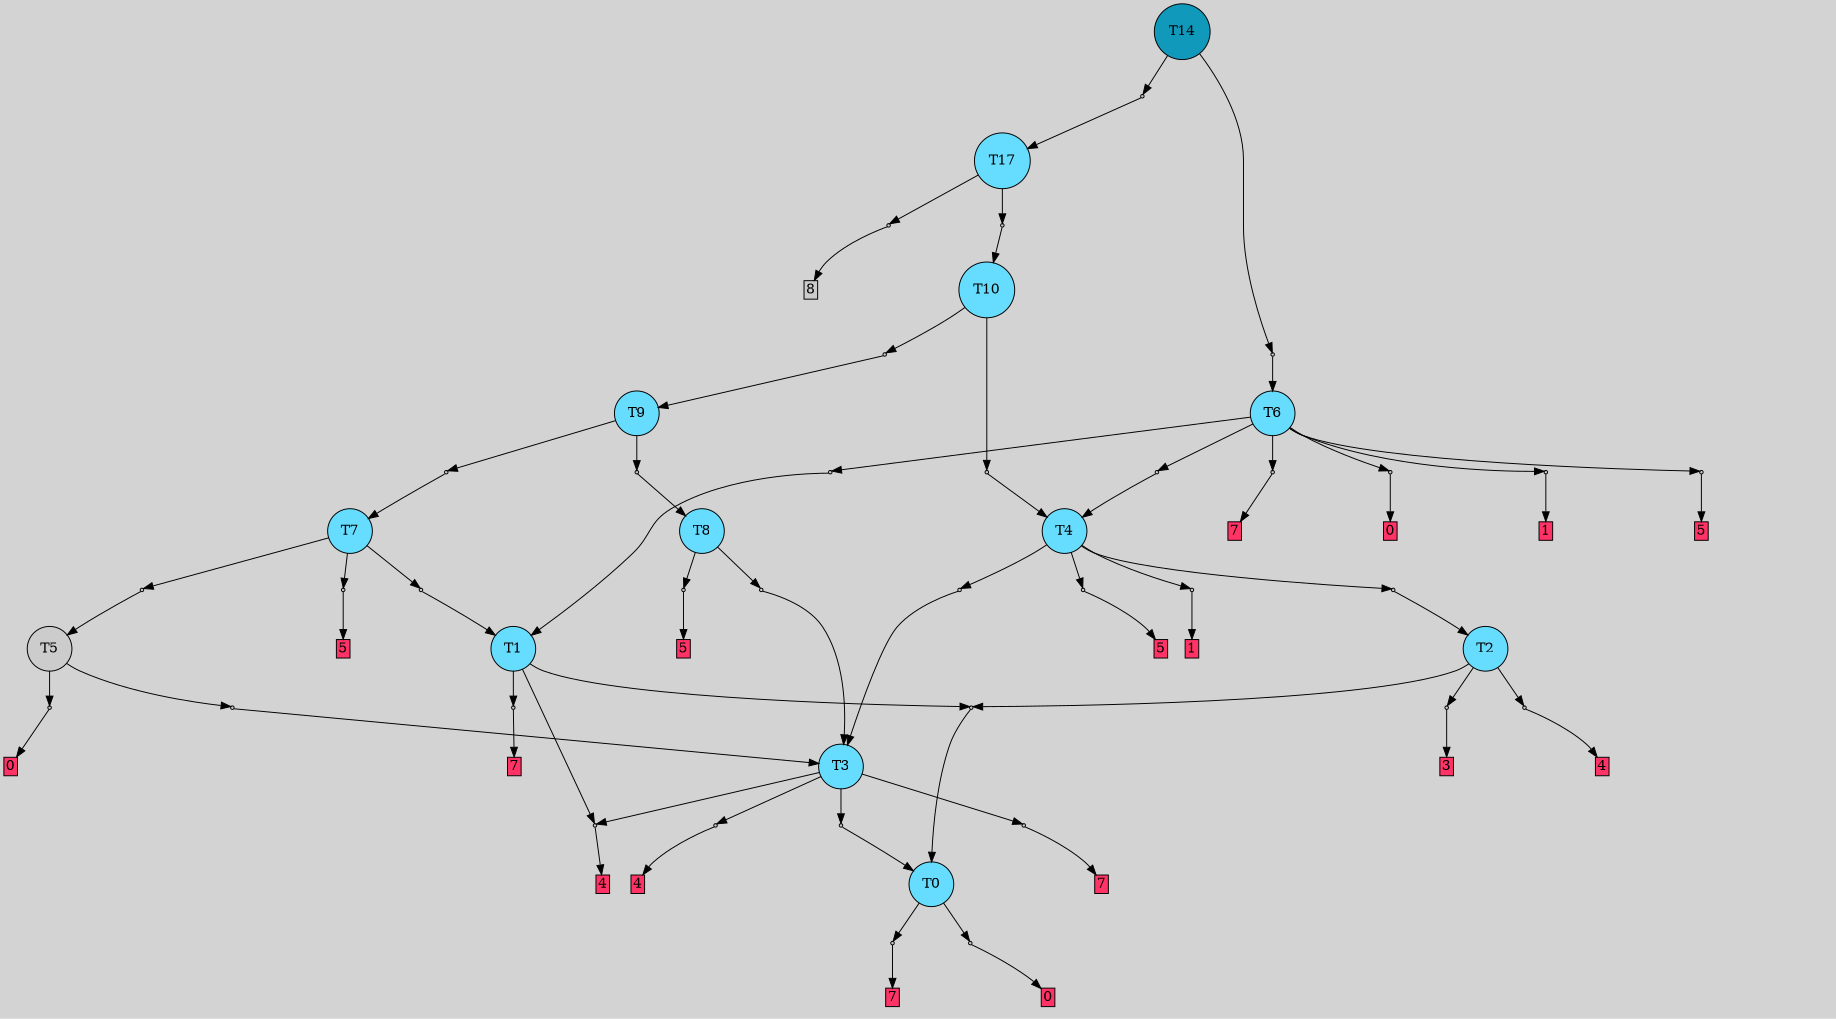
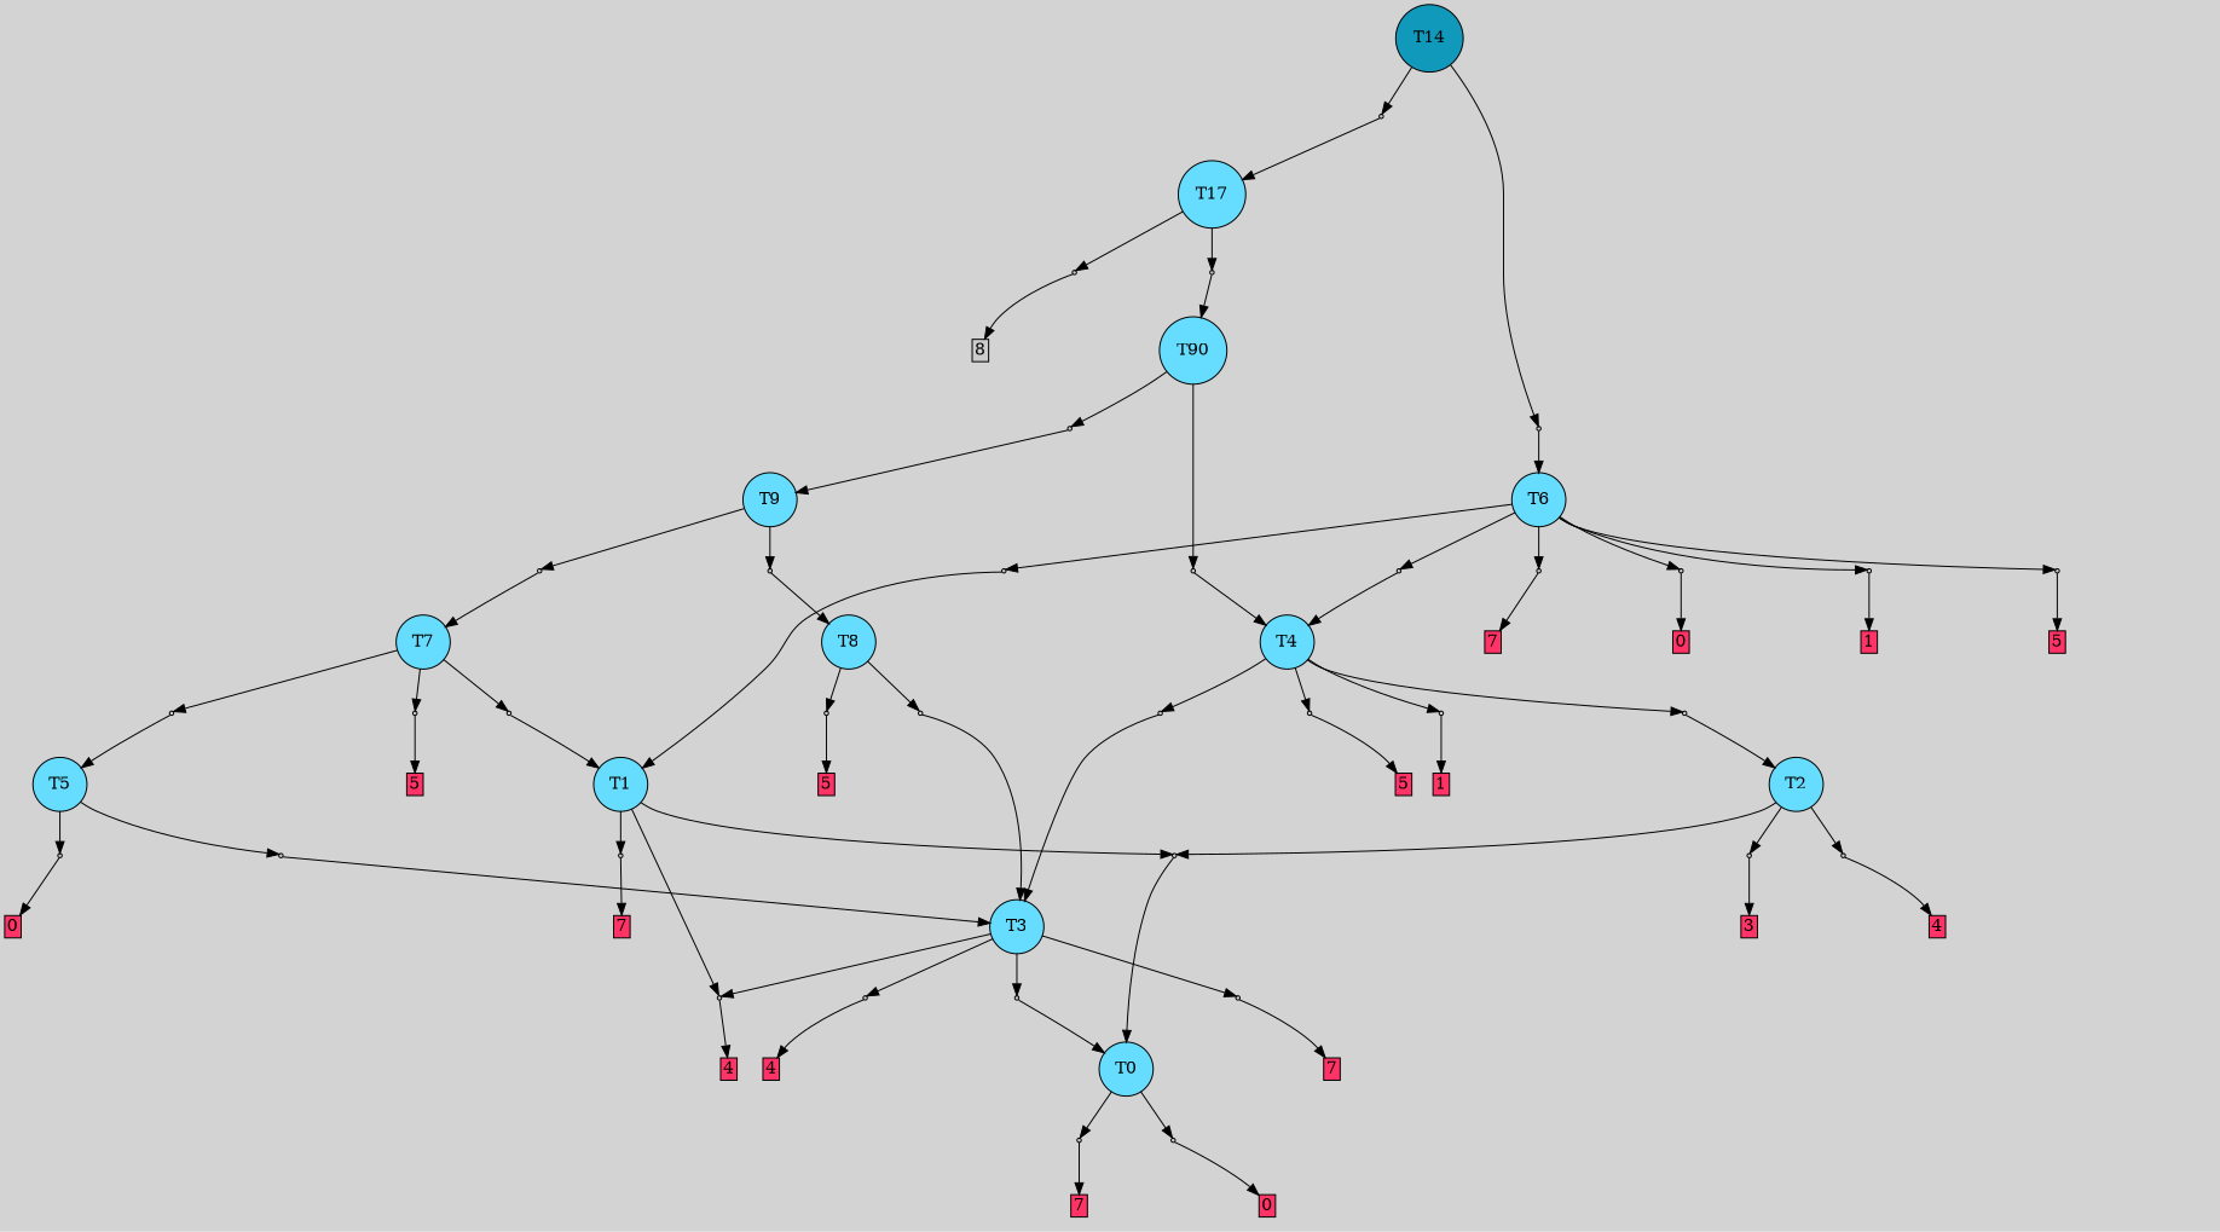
  digraph {
    bgcolor=lightgray
    node [fillcolor="#cccccc" shape=box style=filled]
    n1 [fillcolor="#1199bb" label=T14 shape=circle]
    P33 [shape=point]
    P34 [shape=point]
    T0 [fillcolor="#66ddff" shape=circle]
    P0 [shape=point]
    P1 [shape=point]
    n7 [label="1|0&1|1#2|0&#92;n" style=invis fillcolor=""]
    n8 [fillcolor="#ff3366" height=0 label=7 margin=0.03 width=0]
    n9 [label="7|0&2|2#1|5&#92;n" style=invis fillcolor=""]
    n10 [fillcolor="#ff3366" height=0 label=0 margin=0.03 width=0]
    T1 [fillcolor="#66ddff" shape=circle]
    P2 [shape=point]
    P3 [shape=point]
    P4 [shape=point]
    n15 [label="1|0&1|1#2|0&#92;n" style=invis fillcolor=""]
    n16 [fillcolor="#ff3366" height=0 label=7 margin=0.03 width=0]
    n17 [label="4|0&1|0#0|1&#92;n" style=invis fillcolor=""]
    n18 [fillcolor="#ff3366" height=0 label=4 margin=0.03 width=0]
    n19 [label="2|0&3|7#1|3&#92;n" style=invis fillcolor=""]
    T2 [fillcolor="#66ddff" shape=circle]
    P5 [shape=point]
    P6 [shape=point]
    n23 [label="1|0&3|1#1|4&#92;n" style=invis fillcolor=""]
    n24 [fillcolor="#ff3366" height=0 label=3 margin=0.03 width=0]
    n25 [label="1|0&1|0#0|1&#92;n" style=invis fillcolor=""]
    n26 [fillcolor="#ff3366" height=0 label=4 margin=0.03 width=0]
    T3 [fillcolor="#66ddff" shape=circle]
    P7 [shape=point]
    P8 [shape=point]
    P9 [shape=point]
    n31 [label="4|0&1|4#0|1&#92;n" style=invis fillcolor=""]
    n32 [fillcolor="#ff3366" height=0 label=4 margin=0.03 width=0]
    n33 [label="2|0&4|0#3|4&#92;n" style=invis fillcolor=""]
    n34 [fillcolor="#ff3366" height=0 label=7 margin=0.03 width=0]
    n35 [label="2|0&3|7#1|3&#92;n" style=invis fillcolor=""]
    T4 [fillcolor="#66ddff" shape=circle]
    P10 [shape=point]
    P11 [shape=point]
    P12 [shape=point]
    P13 [shape=point]
    n41 [label="3|0&3|1#0|1&#92;n" style=invis fillcolor=""]
    n42 [fillcolor="#ff3366" height=0 label=1 margin=0.03 width=0]
    n43 [label="2|0&4|1#4|6&#92;n" style=invis fillcolor=""]
    n44 [label="3|0&3|2#0|6&#92;n" style=invis fillcolor=""]
    n45 [fillcolor="#ff3366" height=0 label=5 margin=0.03 width=0]
    n46 [label="2|0&4|1#4|3&#92;n" style=invis fillcolor=""]
-   T5 [shape=circle]
+   T5 [fillcolor="#66ddff" shape=circle]
    P14 [shape=point]
    P15 [shape=point]
    n50 [label="2|0&4|1#4|6&#92;n" style=invis fillcolor=""]
    n51 [fillcolor="#ff3366" height=0 label=0 margin=0.03 width=0]
    n52 [label="2|0&4|1#4|3&#92;n" style=invis fillcolor=""]
    T6 [fillcolor="#66ddff" shape=circle]
    P16 [shape=point]
    P17 [shape=point]
    P18 [shape=point]
    P19 [shape=point]
    P20 [shape=point]
    P21 [shape=point]
    n60 [label="3|0&3|1#0|1&#92;n" style=invis fillcolor=""]
    n61 [fillcolor="#ff3366" height=0 label=1 margin=0.03 width=0]
    n62 [label="3|0&3|2#0|3&#92;n" style=invis fillcolor=""]
    n63 [fillcolor="#ff3366" height=0 label=5 margin=0.03 width=0]
    n64 [label="8|0&3|3#2|1&#92;n" style=invis fillcolor=""]
    n65 [fillcolor="#ff3366" height=0 label=7 margin=0.03 width=0]
    n66 [label="8|0&1|0#1|2&#92;n" style=invis fillcolor=""]
    n67 [label="8|0&2|6#4|6&#92;n" style=invis fillcolor=""]
    n68 [label="2|0&4|1#4|6&#92;n" style=invis fillcolor=""]
    n69 [fillcolor="#ff3366" height=0 label=0 margin=0.03 width=0]
    T7 [fillcolor="#66ddff" shape=circle]
    P22 [shape=point]
    P23 [shape=point]
    P24 [shape=point]
    n74 [label="2|0&4|1#4|6&#92;n" style=invis fillcolor=""]
    n75 [label="8|0&2|6#4|1&#92;n" style=invis fillcolor=""]
    n76 [label="3|0&3|2#0|3&#92;n" style=invis fillcolor=""]
    n77 [fillcolor="#ff3366" height=0 label=5 margin=0.03 width=0]
    T8 [fillcolor="#66ddff" shape=circle]
    P25 [shape=point]
    P26 [shape=point]
    n81 [label="3|0&3|2#0|3&#92;n" style=invis fillcolor=""]
    n82 [fillcolor="#ff3366" height=0 label=5 margin=0.03 width=0]
    n83 [label="2|6&3|6#4|7&#92;n2|0&2|7#0|6&#92;n" style=invis fillcolor=""]
    T9 [fillcolor="#66ddff" shape=circle]
    P27 [shape=point]
    P28 [shape=point]
    n87 [label="8|0&4|3#4|1&#92;n" style=invis fillcolor=""]
    n88 [label="8|0&4|0#1|2&#92;n" style=invis fillcolor=""]
-   T10 [fillcolor="#66ddff" shape=circle]
+   T10 [fillcolor="#66ddff" shape=circle label=T90]
    P29 [shape=point]
    P30 [shape=point]
    n92 [label="2|0&4|3#4|3&#92;n" style=invis fillcolor=""]
    n93 [label="3|0&3|3#0|1&#92;n" style=invis fillcolor=""]
    n94 [fillcolor="#66ddff" label=T17 shape=circle]
    P31 [shape=point]
    P32 [shape=point]
    n97 [label="8|0&4|0#1|2&#92;n" style=invis fillcolor=""]
    n98 [label="8|0&1|6#1|5&#92;n" style=invis fillcolor=""]
    n99 [height=0 label=8 margin=0.03 width=0]
    n100 [label="2|0&3|4#1|3&#92;n" style=invis fillcolor=""]
    n101 [label="1|0&4|3#3|3&#92;n" style=invis fillcolor=""]
    subgraph sub_1 {
      rank=same
      n1
    }
    n1 -> P33
    n1 -> P34
    P33 -> n94
    P33 -> n100 [style=invis]
    P34 -> T6
    P34 -> n101 [style=invis]
    T0 -> P0
    T0 -> P1
    P0 -> n7 [style=invis]
    P0 -> n8
    P1 -> n9 [style=invis]
    P1 -> n10
    T1 -> P2
    T1 -> P3
    T1 -> P4
    P2 -> n15 [style=invis]
    P2 -> n16
    P3 -> n17 [style=invis]
    P3 -> n18
    P4 -> T0
    P4 -> n19 [style=invis]
    T2 -> P4
    T2 -> P5
    T2 -> P6
    P5 -> n23 [style=invis]
    P5 -> n24
    P6 -> n25 [style=invis]
    P6 -> n26
    T3 -> P3
    T3 -> P7
    T3 -> P8
    T3 -> P9
    P7 -> n31 [style=invis]
    P7 -> n32
    P8 -> n33 [style=invis]
    P8 -> n34
    P9 -> T0
    P9 -> n35 [style=invis]
    T4 -> P10
    T4 -> P11
    T4 -> P12
    T4 -> P13
    P10 -> n41 [style=invis]
    P10 -> n42
    P11 -> T2
    P11 -> n43 [style=invis]
    P12 -> n44 [style=invis]
    P12 -> n45
    P13 -> T3
    P13 -> n46 [style=invis]
    T5 -> P14
    T5 -> P15
    P14 -> n50 [style=invis]
    P14 -> n51
    P15 -> T3
    P15 -> n52 [style=invis]
    T6 -> P16
    T6 -> P17
    T6 -> P18
    T6 -> P19
    T6 -> P20
    T6 -> P21
    P16 -> n60 [style=invis]
    P16 -> n61
    P17 -> n62 [style=invis]
    P17 -> n63
    P18 -> n64 [style=invis]
    P18 -> n65
    P19 -> T4
    P19 -> n66 [style=invis]
    P20 -> T1
    P20 -> n67 [style=invis]
    P21 -> n68 [style=invis]
    P21 -> n69
    T7 -> P22
    T7 -> P23
    T7 -> P24
    P22 -> T5
    P22 -> n74 [style=invis]
    P23 -> T1
    P23 -> n75 [style=invis]
    P24 -> n76 [style=invis]
    P24 -> n77
    T8 -> P25
    T8 -> P26
    P25 -> n81 [style=invis]
    P25 -> n82
    P26 -> T3
    P26 -> n83 [style=invis]
    T9 -> P27
    T9 -> P28
    P27 -> T8
    P27 -> n87 [style=invis]
    P28 -> T7
    P28 -> n88 [style=invis]
    T10 -> P29
    T10 -> P30
    P29 -> T9
    P29 -> n92 [style=invis]
    P30 -> T4
    P30 -> n93 [style=invis]
    n94 -> P31
    n94 -> P32
    P31 -> T10
    P31 -> n97 [style=invis]
    P32 -> n98 [style=invis]
    P32 -> n99
  }
